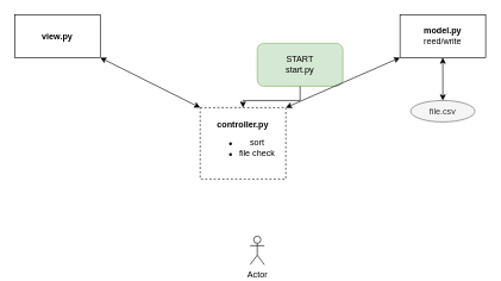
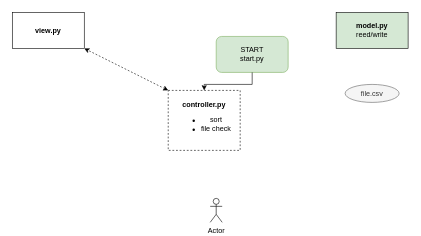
  <mxCell id="0" />
  <mxCell id="1" parent="0" />
  <mxCell id="2" value="&lt;div&gt;START&lt;/div&gt;&lt;div&gt;start.py&lt;br&gt;&lt;/div&gt;" style="rounded=1;whiteSpace=wrap;html=1;fillColor=#d5e8d4;strokeColor=#82b366;" parent="1" vertex="1"><mxGeometry x="360" y="60" width="120" height="60" as="geometry" /></mxCell>
  <mxCell id="3" value="" style="edgeStyle=orthogonalEdgeStyle;rounded=0;orthogonalLoop=1;jettySize=auto;html=1;entryX=0.5;entryY=0;entryDx=0;entryDy=0;exitX=0.5;exitY=1;exitDx=0;exitDy=0;" parent="1" source="2" target="4" edge="1"><mxGeometry relative="1" as="geometry"><mxPoint x="370" y="70" as="sourcePoint" /></mxGeometry></mxCell>
  <mxCell id="4" value="&lt;div&gt;&lt;b&gt;&lt;br&gt;&lt;/b&gt;&lt;/div&gt;&lt;div&gt;&lt;b&gt;controller.py&lt;/b&gt;&lt;/div&gt;&lt;div align=&quot;center&quot;&gt;&lt;ul&gt;&lt;li&gt;sort&lt;/li&gt;&lt;li&gt;file check&lt;/li&gt;&lt;/ul&gt;&lt;/div&gt;&lt;div&gt;&lt;br&gt;&lt;/div&gt;" style="rounded=0;whiteSpace=wrap;html=1;dashed=1;" parent="1" vertex="1"><mxGeometry x="280" y="150" width="120" height="100" as="geometry" /></mxCell>
  <mxCell id="5" value="&lt;b&gt;view.py&lt;/b&gt;" style="rounded=0;whiteSpace=wrap;html=1;" parent="1" vertex="1"><mxGeometry x="20" y="20" width="120" height="60" as="geometry" /></mxCell>
- <mxCell id="6" value="&lt;div&gt;&lt;b&gt;model.py&lt;br&gt;&lt;/b&gt;&lt;/div&gt;&lt;div align=&quot;center&quot;&gt;reed/write&lt;/div&gt;" style="rounded=0;whiteSpace=wrap;html=1;" parent="1" vertex="1"><mxGeometry x="560" y="20" width="120" height="60" as="geometry" /></mxCell>
- <mxCell id="7" value="" style="endArrow=classic;startArrow=classic;html=1;rounded=0;exitX=1;exitY=0;exitDx=0;exitDy=0;entryX=0;entryY=1;entryDx=0;entryDy=0;" parent="1" source="4" target="6" edge="1"><mxGeometry width="50" height="50" relative="1" as="geometry"><mxPoint x="120" y="180" as="sourcePoint" /><mxPoint x="370" y="530" as="targetPoint" /></mxGeometry></mxCell>
+ <mxCell id="6" value="&lt;div&gt;&lt;b&gt;model.py&lt;br&gt;&lt;/b&gt;&lt;/div&gt;&lt;div align=&quot;center&quot;&gt;reed/write&lt;/div&gt;" style="rounded=0;whiteSpace=wrap;html=1;fillColor=#d5e8d4;" parent="1" vertex="1"><mxGeometry x="560" y="20" width="120" height="60" as="geometry" /></mxCell>
  <mxCell id="8" value="file.csv" style="ellipse;whiteSpace=wrap;html=1;fillColor=#f5f5f5;strokeColor=#666666;fontColor=#333333;" parent="1" vertex="1"><mxGeometry x="575" y="140" width="90" height="30" as="geometry" /></mxCell>
- <mxCell id="9" value="" style="endArrow=classic;startArrow=classic;html=1;rounded=0;exitX=0;exitY=0;exitDx=0;exitDy=0;entryX=1;entryY=1;entryDx=0;entryDy=0;" parent="1" source="4" target="5" edge="1"><mxGeometry width="50" height="50" relative="1" as="geometry"><mxPoint x="410" y="130" as="sourcePoint" /><mxPoint x="570" y="90" as="targetPoint" /></mxGeometry></mxCell>
- <mxCell id="10" value="" style="endArrow=classic;startArrow=classic;html=1;rounded=0;exitX=0.5;exitY=0;exitDx=0;exitDy=0;entryX=0.5;entryY=1;entryDx=0;entryDy=0;" parent="1" source="8" target="6" edge="1"><mxGeometry width="50" height="50" relative="1" as="geometry"><mxPoint x="410" y="130" as="sourcePoint" /><mxPoint x="570" y="90" as="targetPoint" /></mxGeometry></mxCell>
+ <mxCell id="9" value="" style="endArrow=classic;startArrow=classic;html=1;rounded=0;exitX=0;exitY=0;exitDx=0;exitDy=0;entryX=1;entryY=1;entryDx=0;entryDy=0;dashed=1;" parent="1" source="4" target="5" edge="1"><mxGeometry width="50" height="50" relative="1" as="geometry"><mxPoint x="410" y="130" as="sourcePoint" /><mxPoint x="570" y="90" as="targetPoint" /></mxGeometry></mxCell>
  <mxCell id="11" value="Actor" style="shape=umlActor;verticalLabelPosition=bottom;verticalAlign=top;html=1;outlineConnect=0;" parent="1" vertex="1"><mxGeometry x="350" y="330" width="20" height="40" as="geometry" /></mxCell>
